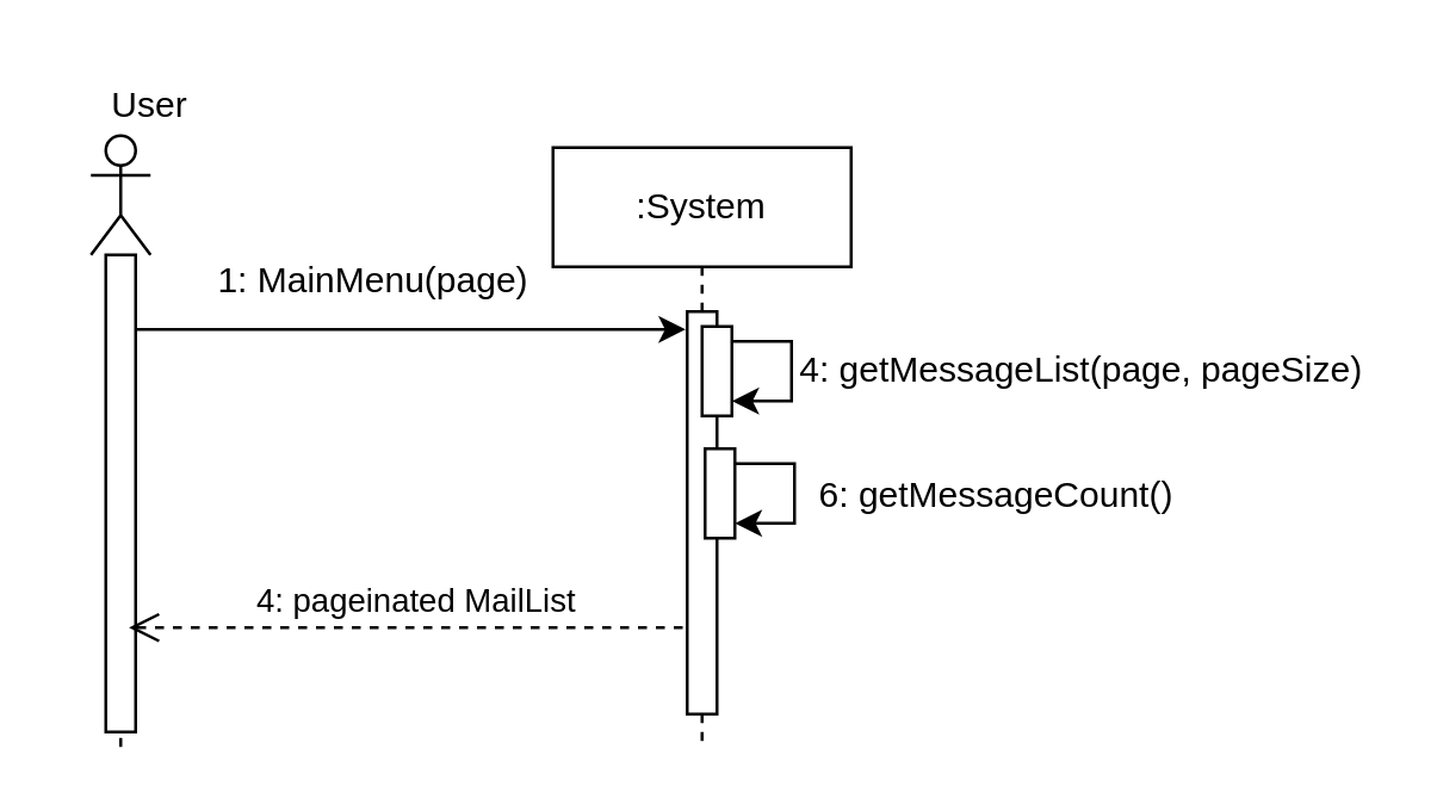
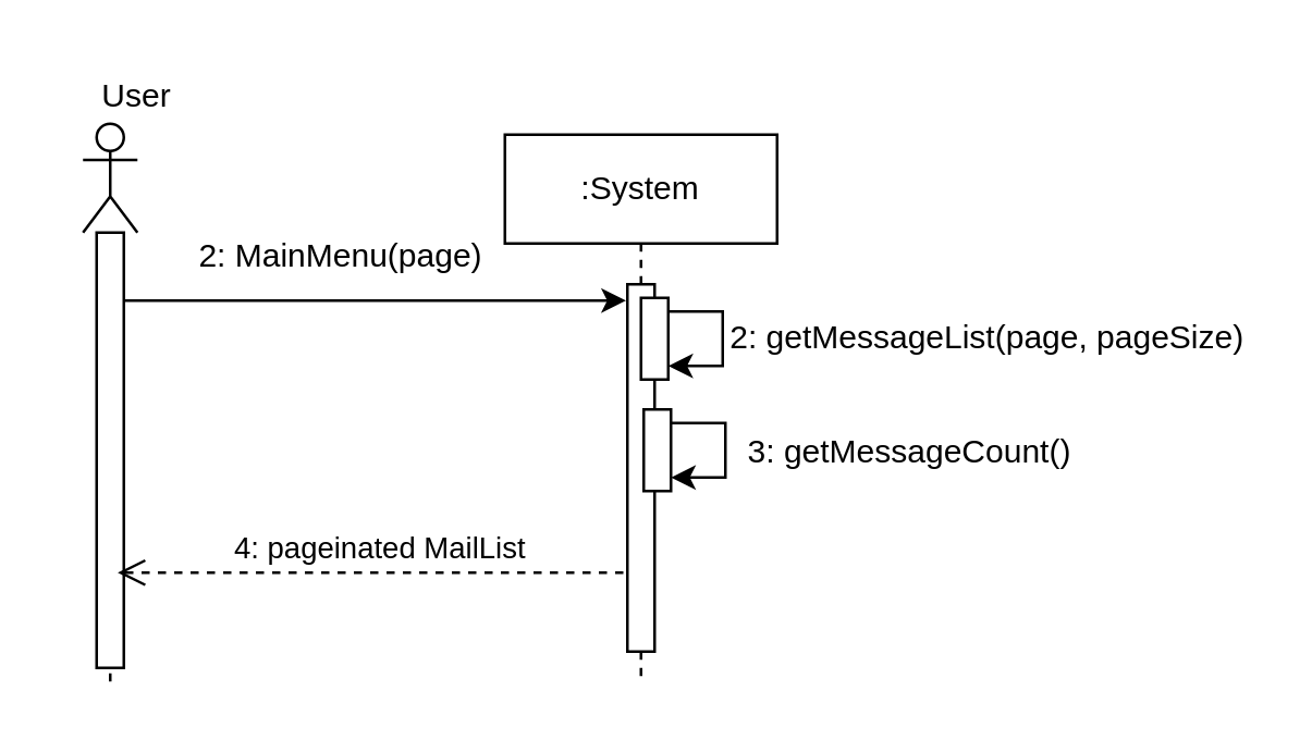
  <mxCell id="0" />
  <mxCell id="1" parent="0" />
  <mxCell id="2" value="" style="shape=umlLifeline;perimeter=lifelinePerimeter;whiteSpace=wrap;html=1;container=1;dropTarget=0;collapsible=0;recursiveResize=0;outlineConnect=0;portConstraint=eastwest;newEdgeStyle={&quot;curved&quot;:0,&quot;rounded&quot;:0};participant=umlActor;" parent="1" vertex="1"><mxGeometry x="30" y="45" width="20" height="205" as="geometry" /></mxCell>
  <mxCell id="3" value="" style="html=1;points=[[0,0,0,0,5],[0,1,0,0,-5],[1,0,0,0,5],[1,1,0,0,-5]];perimeter=orthogonalPerimeter;outlineConnect=0;targetShapes=umlLifeline;portConstraint=eastwest;newEdgeStyle={&quot;curved&quot;:0,&quot;rounded&quot;:0};" parent="2" vertex="1"><mxGeometry x="5" y="40" width="10" height="160" as="geometry" /></mxCell>
  <mxCell id="4" value="User" style="text;html=1;align=center;verticalAlign=middle;whiteSpace=wrap;rounded=0;" parent="1" vertex="1"><mxGeometry x="20" y="20" width="60" height="30" as="geometry" /></mxCell>
  <mxCell id="5" value="4: pageinated MailList" style="html=1;verticalAlign=bottom;endArrow=open;dashed=1;endSize=8;curved=0;rounded=0;" parent="1" edge="1"><mxGeometry x="-0.0" relative="1" as="geometry"><mxPoint x="234.5" y="210" as="sourcePoint" /><mxPoint x="42.75" y="210" as="targetPoint" /><mxPoint as="offset" /></mxGeometry></mxCell>
  <mxCell id="6" value=":System" style="shape=umlLifeline;perimeter=lifelinePerimeter;whiteSpace=wrap;html=1;container=1;dropTarget=0;collapsible=0;recursiveResize=0;outlineConnect=0;portConstraint=eastwest;newEdgeStyle={&quot;edgeStyle&quot;:&quot;elbowEdgeStyle&quot;,&quot;elbow&quot;:&quot;vertical&quot;,&quot;curved&quot;:0,&quot;rounded&quot;:0};" parent="1" vertex="1"><mxGeometry x="185" y="49" width="100" height="200" as="geometry" /></mxCell>
  <mxCell id="7" value="" style="html=1;points=[[0,0,0,0,5],[0,1,0,0,-5],[1,0,0,0,5],[1,1,0,0,-5]];perimeter=orthogonalPerimeter;outlineConnect=0;targetShapes=umlLifeline;portConstraint=eastwest;newEdgeStyle={&quot;curved&quot;:0,&quot;rounded&quot;:0};" parent="6" vertex="1"><mxGeometry x="45" y="55" width="10" height="135" as="geometry" /></mxCell>
  <mxCell id="8" value="" style="html=1;points=[[0,0,0,0,5],[0,1,0,0,-5],[1,0,0,0,5],[1,1,0,0,-5]];perimeter=orthogonalPerimeter;outlineConnect=0;targetShapes=umlLifeline;portConstraint=eastwest;newEdgeStyle={&quot;curved&quot;:0,&quot;rounded&quot;:0};" vertex="1" parent="6"><mxGeometry x="50" y="60" width="10" height="30" as="geometry" /></mxCell>
  <mxCell id="9" value="" style="endArrow=classic;html=1;rounded=0;exitX=1;exitY=0;exitDx=0;exitDy=5;exitPerimeter=0;" edge="1" parent="6" source="8" target="8"><mxGeometry width="50" height="50" relative="1" as="geometry"><mxPoint y="260" as="sourcePoint" /><mxPoint x="50" y="210" as="targetPoint" /></mxGeometry></mxCell>
  <mxCell id="10" value="" style="endArrow=classic;html=1;rounded=0;exitX=1;exitY=0;exitDx=0;exitDy=5;exitPerimeter=0;" edge="1" source="11" target="11" parent="6"><mxGeometry width="50" height="50" relative="1" as="geometry"><mxPoint x="1" y="301" as="sourcePoint" /><mxPoint x="51" y="251" as="targetPoint" /></mxGeometry></mxCell>
  <mxCell id="11" value="" style="html=1;points=[[0,0,0,0,5],[0,1,0,0,-5],[1,0,0,0,5],[1,1,0,0,-5]];perimeter=orthogonalPerimeter;outlineConnect=0;targetShapes=umlLifeline;portConstraint=eastwest;newEdgeStyle={&quot;curved&quot;:0,&quot;rounded&quot;:0};" vertex="1" parent="6"><mxGeometry x="51" y="101" width="10" height="30" as="geometry" /></mxCell>
- <mxCell id="12" value="4: getMessageList(page, pageSize)" style="text;html=1;align=center;verticalAlign=middle;whiteSpace=wrap;rounded=0;" vertex="1" parent="1"><mxGeometry x="265" y="109" width="195" height="30" as="geometry" /></mxCell>
- <mxCell id="13" value="6: getMessageCount()" style="text;html=1;align=center;verticalAlign=middle;whiteSpace=wrap;rounded=0;" vertex="1" parent="1"><mxGeometry x="259" y="151" width="150" height="30" as="geometry" /></mxCell>
+ <mxCell id="12" value="2: getMessageList(page, pageSize)" style="text;html=1;align=center;verticalAlign=middle;whiteSpace=wrap;rounded=0;" vertex="1" parent="1"><mxGeometry x="265" y="109" width="195" height="30" as="geometry" /></mxCell>
+ <mxCell id="13" value="3: getMessageCount()" style="text;html=1;align=center;verticalAlign=middle;whiteSpace=wrap;rounded=0;" vertex="1" parent="1"><mxGeometry x="259" y="151" width="150" height="30" as="geometry" /></mxCell>
  <mxCell id="14" value="" style="endArrow=classic;html=1;rounded=0;" edge="1" parent="1"><mxGeometry width="50" height="50" relative="1" as="geometry"><mxPoint x="45" y="110" as="sourcePoint" /><mxPoint x="229.5" y="110" as="targetPoint" /></mxGeometry></mxCell>
- <mxCell id="15" value="1: MainMenu(page)" style="text;html=1;align=center;verticalAlign=middle;whiteSpace=wrap;rounded=0;" vertex="1" parent="1"><mxGeometry x="70" y="79" width="110" height="30" as="geometry" /></mxCell>
+ <mxCell id="15" value="2: MainMenu(page)" style="text;html=1;align=center;verticalAlign=middle;whiteSpace=wrap;rounded=0;" vertex="1" parent="1"><mxGeometry x="70" y="79" width="110" height="30" as="geometry" /></mxCell>
